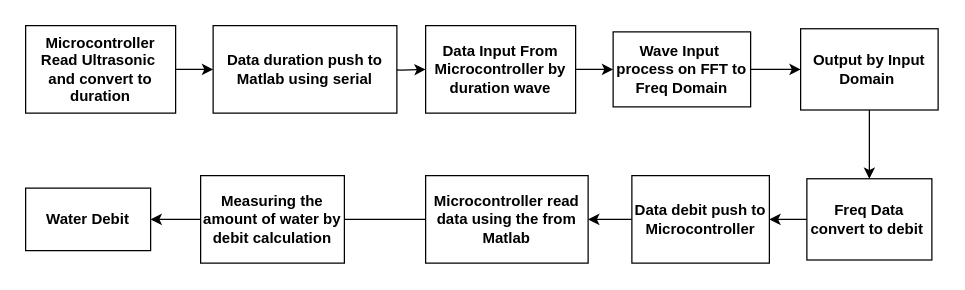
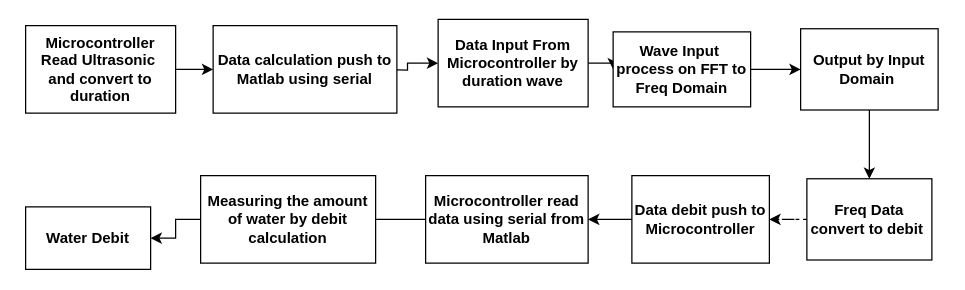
  <mxCell id="0" />
  <mxCell id="1" parent="0" />
  <mxCell id="2" value="" style="edgeStyle=orthogonalEdgeStyle;rounded=0;orthogonalLoop=1;jettySize=auto;html=1;fontStyle=1" edge="1" parent="1" source="3" target="5"><mxGeometry relative="1" as="geometry" /></mxCell>
- <mxCell id="3" value="&lt;span&gt;Data Input From Microcontroller by duration wave&lt;/span&gt;" style="rounded=0;whiteSpace=wrap;html=1;fontStyle=1" vertex="1" parent="1"><mxGeometry x="340" y="20" width="120" height="70" as="geometry" /></mxCell>
+ <mxCell id="3" value="&lt;span&gt;Data Input From Microcontroller by duration wave&lt;/span&gt;" style="rounded=0;whiteSpace=wrap;html=1;fontStyle=1" vertex="1" parent="1"><mxGeometry x="350" y="15" width="120" height="70" as="geometry" /></mxCell>
  <mxCell id="4" value="" style="edgeStyle=orthogonalEdgeStyle;rounded=0;orthogonalLoop=1;jettySize=auto;html=1;fontStyle=1" edge="1" parent="1" source="5" target="7"><mxGeometry relative="1" as="geometry" /></mxCell>
  <mxCell id="5" value="&lt;span&gt;Wave Input&amp;nbsp; process on FFT to Freq Domain&lt;/span&gt;" style="rounded=0;whiteSpace=wrap;html=1;fontStyle=1" vertex="1" parent="1"><mxGeometry x="490" y="25" width="110" height="60" as="geometry" /></mxCell>
  <mxCell id="6" value="" style="edgeStyle=orthogonalEdgeStyle;rounded=0;orthogonalLoop=1;jettySize=auto;html=1;" edge="1" parent="1" source="7" target="13"><mxGeometry relative="1" as="geometry" /></mxCell>
  <mxCell id="7" value="&lt;span&gt;Output by Input Domain&amp;nbsp;&lt;/span&gt;" style="rounded=0;whiteSpace=wrap;html=1;fontStyle=1" vertex="1" parent="1"><mxGeometry x="640" y="22.5" width="110" height="65" as="geometry" /></mxCell>
  <mxCell id="8" value="" style="edgeStyle=orthogonalEdgeStyle;rounded=0;orthogonalLoop=1;jettySize=auto;html=1;fontStyle=1;endArrow=none;" edge="1" parent="1" source="9" target="15"><mxGeometry relative="1" as="geometry" /></mxCell>
- <mxCell id="9" value="&lt;span&gt;Microcontroller read data using the from Matlab&lt;/span&gt;" style="rounded=0;whiteSpace=wrap;html=1;fontStyle=1" vertex="1" parent="1"><mxGeometry x="340" y="140" width="130" height="70" as="geometry" /></mxCell>
+ <mxCell id="9" value="&lt;span&gt;Microcontroller read data using serial from Matlab&lt;/span&gt;" style="rounded=0;whiteSpace=wrap;html=1;fontStyle=1" vertex="1" parent="1"><mxGeometry x="340" y="140" width="130" height="70" as="geometry" /></mxCell>
  <mxCell id="10" value="" style="edgeStyle=orthogonalEdgeStyle;rounded=0;orthogonalLoop=1;jettySize=auto;html=1;fontStyle=1" edge="1" parent="1" source="11" target="9"><mxGeometry relative="1" as="geometry" /></mxCell>
  <mxCell id="11" value="Data debit push to Microcontroller" style="rounded=0;whiteSpace=wrap;html=1;fontStyle=1" vertex="1" parent="1"><mxGeometry x="505" y="140" width="110" height="70" as="geometry" /></mxCell>
- <mxCell id="12" value="" style="edgeStyle=orthogonalEdgeStyle;rounded=0;orthogonalLoop=1;jettySize=auto;html=1;" edge="1" parent="1" source="13" target="11"><mxGeometry relative="1" as="geometry" /></mxCell>
+ <mxCell id="12" value="" style="edgeStyle=orthogonalEdgeStyle;rounded=0;orthogonalLoop=1;jettySize=auto;html=1;dashed=1;" edge="1" parent="1" source="13" target="11"><mxGeometry relative="1" as="geometry" /></mxCell>
  <mxCell id="13" value="&lt;span&gt;Freq Data convert to debit&amp;nbsp;&lt;/span&gt;" style="rounded=0;whiteSpace=wrap;html=1;fontStyle=1" vertex="1" parent="1"><mxGeometry x="645" y="142.5" width="100" height="65" as="geometry" /></mxCell>
  <mxCell id="14" value="" style="edgeStyle=orthogonalEdgeStyle;rounded=0;orthogonalLoop=1;jettySize=auto;html=1;fontStyle=1" edge="1" parent="1" source="15" target="16"><mxGeometry relative="1" as="geometry" /></mxCell>
- <mxCell id="15" value="&lt;span&gt;Measuring the amount of water by debit calculation&lt;/span&gt;" style="rounded=0;whiteSpace=wrap;html=1;fontStyle=1" vertex="1" parent="1"><mxGeometry x="160" y="140" width="115" height="70" as="geometry" /></mxCell>
- <mxCell id="16" value="&lt;span&gt;Water Debit&lt;br&gt;&lt;/span&gt;" style="rounded=0;whiteSpace=wrap;html=1;fontStyle=1" vertex="1" parent="1"><mxGeometry x="20" y="150" width="100" height="50" as="geometry" /></mxCell>
+ <mxCell id="15" value="&lt;span&gt;Measuring the amount of water by debit calculation&lt;/span&gt;" style="rounded=0;whiteSpace=wrap;html=1;fontStyle=1" vertex="1" parent="1"><mxGeometry x="160" y="140" width="140" height="70" as="geometry" /></mxCell>
+ <mxCell id="16" value="&lt;span&gt;Water Debit&lt;br&gt;&lt;/span&gt;" style="rounded=0;whiteSpace=wrap;html=1;fontStyle=1" vertex="1" parent="1"><mxGeometry x="20" y="165" width="100" height="50" as="geometry" /></mxCell>
  <mxCell id="17" value="" style="edgeStyle=orthogonalEdgeStyle;rounded=0;orthogonalLoop=1;jettySize=auto;html=1;" edge="1" parent="1" source="18" target="20"><mxGeometry relative="1" as="geometry" /></mxCell>
  <mxCell id="18" value="&lt;span&gt;Microcontroller Read Ultrasonic&amp;nbsp; and convert to duration&lt;/span&gt;" style="rounded=0;whiteSpace=wrap;html=1;fontStyle=1" vertex="1" parent="1"><mxGeometry x="20" y="20" width="120" height="70" as="geometry" /></mxCell>
  <mxCell id="19" value="" style="edgeStyle=orthogonalEdgeStyle;rounded=0;orthogonalLoop=1;jettySize=auto;html=1;" edge="1" parent="1" target="3"><mxGeometry relative="1" as="geometry"><mxPoint x="300" y="55" as="sourcePoint" /></mxGeometry></mxCell>
- <mxCell id="20" value="&lt;span&gt;Data duration push to Matlab using serial&lt;/span&gt;" style="rounded=0;whiteSpace=wrap;html=1;fontStyle=1" vertex="1" parent="1"><mxGeometry x="170" y="20" width="147" height="70" as="geometry" /></mxCell>
+ <mxCell id="20" value="&lt;span&gt;Data calculation push to Matlab using serial&lt;/span&gt;" style="rounded=0;whiteSpace=wrap;html=1;fontStyle=1" vertex="1" parent="1"><mxGeometry x="170" y="20" width="147" height="70" as="geometry" /></mxCell>
